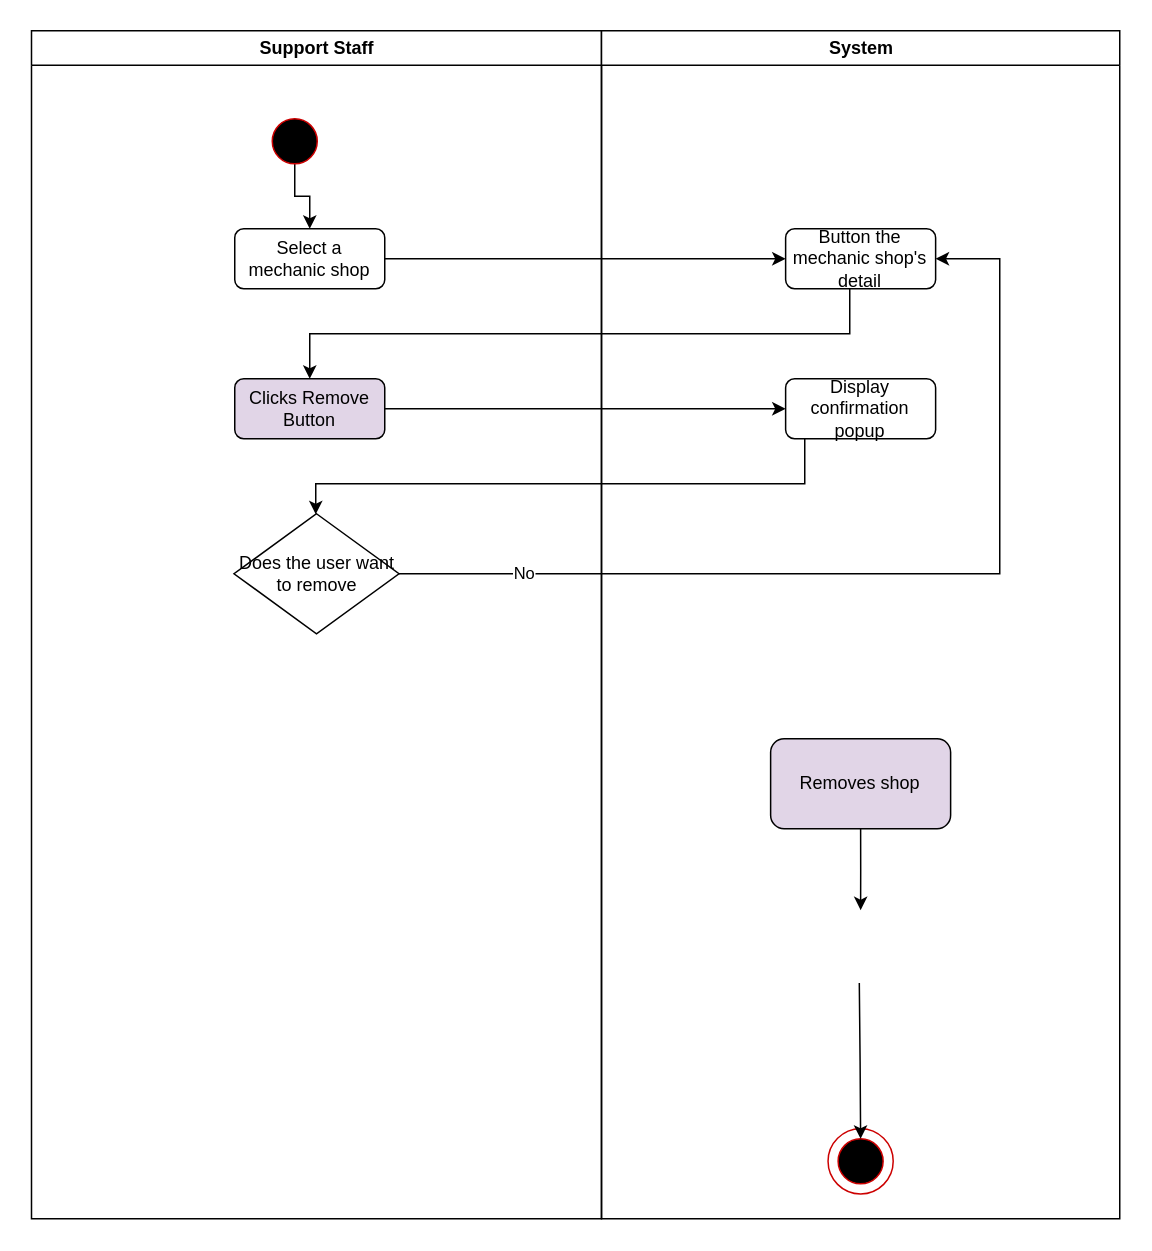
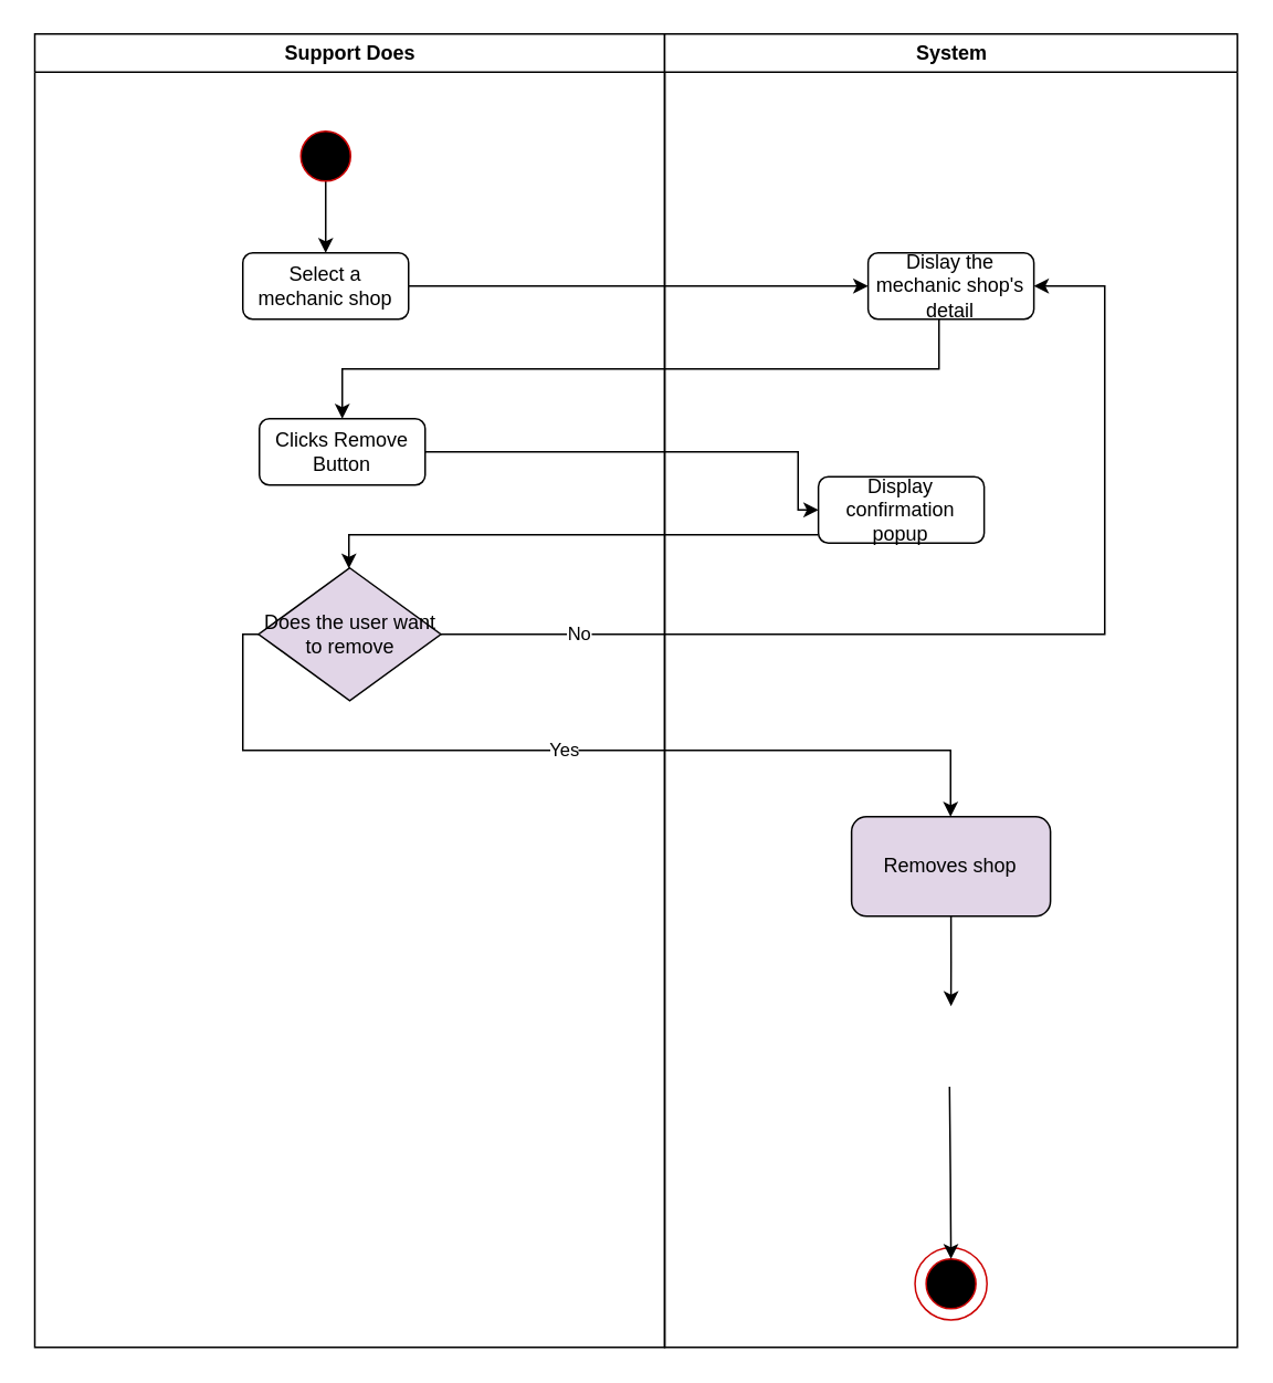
  <mxCell id="0" />
  <mxCell id="1" parent="0" />
- <mxCell id="2" value="Support Staff" style="swimlane;whiteSpace=wrap;movable=0;" parent="1" vertex="1"><mxGeometry x="20.5" y="20" width="380" height="792" as="geometry" /></mxCell>
+ <mxCell id="2" value="Support Does" style="swimlane;whiteSpace=wrap;movable=0;" parent="1" vertex="1"><mxGeometry x="20.5" y="20" width="380" height="792" as="geometry" /></mxCell>
  <mxCell id="3" value="" style="edgeStyle=orthogonalEdgeStyle;rounded=0;orthogonalLoop=1;jettySize=auto;html=1;entryX=0.5;entryY=0;entryDx=0;entryDy=0;" parent="2" source="5" target="6" edge="1"><mxGeometry relative="1" as="geometry"><mxPoint x="75.5" y="122" as="targetPoint" /></mxGeometry></mxCell>
  <mxCell id="4" value="" style="group" parent="2" vertex="1" connectable="0"><mxGeometry x="153.79" y="52" width="43.43" height="43.43" as="geometry" /></mxCell>
  <mxCell id="5" value="" style="ellipse;whiteSpace=wrap;html=1;aspect=fixed;fillColor=#000000;strokeColor=#CC0000;" parent="4" vertex="1"><mxGeometry x="6.72" y="6.71" width="30" height="30" as="geometry" /></mxCell>
- <mxCell id="6" value="Select a mechanic shop" style="rounded=1;whiteSpace=wrap;html=1;" parent="2" vertex="1"><mxGeometry x="135.5" y="132" width="100" height="40" as="geometry" /></mxCell>
- <mxCell id="7" value="Clicks Remove Button" style="rounded=1;whiteSpace=wrap;html=1;fillColor=#e1d5e7;" parent="2" vertex="1"><mxGeometry x="135.5" y="232" width="100" height="40" as="geometry" /></mxCell>
- <mxCell id="8" value="Does the user want to remove" style="rhombus;whiteSpace=wrap;html=1;" parent="2" vertex="1"><mxGeometry x="135" y="322" width="110" height="80" as="geometry" /></mxCell>
+ <mxCell id="6" value="Select a mechanic shop" style="rounded=1;whiteSpace=wrap;html=1;" parent="2" vertex="1"><mxGeometry x="125.5" y="132" width="100" height="40" as="geometry" /></mxCell>
+ <mxCell id="7" value="Clicks Remove Button" style="rounded=1;whiteSpace=wrap;html=1;" parent="2" vertex="1"><mxGeometry x="135.5" y="232" width="100" height="40" as="geometry" /></mxCell>
+ <mxCell id="8" value="Does the user want to remove" style="rhombus;whiteSpace=wrap;html=1;fillColor=#e1d5e7;" parent="2" vertex="1"><mxGeometry x="135" y="322" width="110" height="80" as="geometry" /></mxCell>
  <mxCell id="9" value="System" style="swimlane;whiteSpace=wrap;movable=0;" parent="1" vertex="1"><mxGeometry x="400.5" y="20" width="345.5" height="792" as="geometry" /></mxCell>
  <mxCell id="10" value="" style="group" parent="9" vertex="1" connectable="0"><mxGeometry x="151.03" y="732" width="43.43" height="43.43" as="geometry" /></mxCell>
  <mxCell id="11" value="" style="ellipse;whiteSpace=wrap;html=1;aspect=fixed;fillColor=none;strokeColor=#CC0000;" parent="10" vertex="1"><mxGeometry width="43.43" height="43.43" as="geometry" /></mxCell>
  <mxCell id="12" value="" style="ellipse;whiteSpace=wrap;html=1;aspect=fixed;fillColor=#000000;strokeColor=#CC0000;" parent="10" vertex="1"><mxGeometry x="6.72" y="6.71" width="30" height="30" as="geometry" /></mxCell>
- <mxCell id="13" value="Button the mechanic shop's detail" style="rounded=1;whiteSpace=wrap;html=1;" parent="9" vertex="1"><mxGeometry x="122.75" y="132" width="100" height="40" as="geometry" /></mxCell>
+ <mxCell id="13" value="Dislay the mechanic shop's detail" style="rounded=1;whiteSpace=wrap;html=1;" parent="9" vertex="1"><mxGeometry x="122.75" y="132" width="100" height="40" as="geometry" /></mxCell>
  <mxCell id="14" value="" style="edgeStyle=orthogonalEdgeStyle;rounded=0;orthogonalLoop=1;jettySize=auto;html=1;exitX=0.495;exitY=0.911;exitDx=0;exitDy=0;exitPerimeter=0;" parent="9" target="12" edge="1"><mxGeometry relative="1" as="geometry"><mxPoint x="171.868" y="634.838" as="sourcePoint" /></mxGeometry></mxCell>
- <mxCell id="15" value="Display confirmation popup" style="rounded=1;whiteSpace=wrap;html=1;" parent="9" vertex="1"><mxGeometry x="122.75" y="232" width="100" height="40" as="geometry" /></mxCell>
+ <mxCell id="15" value="Display confirmation popup" style="rounded=1;whiteSpace=wrap;html=1;" parent="9" vertex="1"><mxGeometry x="92.75" y="267" width="100" height="40" as="geometry" /></mxCell>
  <mxCell id="16" style="edgeStyle=orthogonalEdgeStyle;rounded=0;orthogonalLoop=1;jettySize=auto;html=1;exitX=0.5;exitY=1;exitDx=0;exitDy=0;entryX=0.5;entryY=0.074;entryDx=0;entryDy=0;entryPerimeter=0;" edge="1" parent="9" source="17"><mxGeometry relative="1" as="geometry"><mxPoint x="172.74" y="586.292" as="targetPoint" /></mxGeometry></mxCell>
  <mxCell id="17" value="Removes shop" style="rounded=1;whiteSpace=wrap;html=1;fillColor=#e1d5e7;" vertex="1" parent="9"><mxGeometry x="112.75" y="472" width="120" height="60" as="geometry" /></mxCell>
  <mxCell id="18" style="edgeStyle=orthogonalEdgeStyle;rounded=0;orthogonalLoop=1;jettySize=auto;html=1;" parent="1" source="6" target="13" edge="1"><mxGeometry relative="1" as="geometry" /></mxCell>
  <mxCell id="19" style="edgeStyle=orthogonalEdgeStyle;rounded=0;orthogonalLoop=1;jettySize=auto;html=1;entryX=0.5;entryY=0;entryDx=0;entryDy=0;" parent="1" source="13" target="7" edge="1"><mxGeometry relative="1" as="geometry"><Array as="points"><mxPoint x="566" y="222" /><mxPoint x="206" y="222" /></Array></mxGeometry></mxCell>
  <mxCell id="20" style="edgeStyle=orthogonalEdgeStyle;rounded=0;orthogonalLoop=1;jettySize=auto;html=1;entryX=0;entryY=0.5;entryDx=0;entryDy=0;" parent="1" source="7" target="15" edge="1"><mxGeometry relative="1" as="geometry"><mxPoint x="476" y="272.029" as="targetPoint" /><Array as="points"><mxPoint x="481" y="272" /></Array></mxGeometry></mxCell>
  <mxCell id="21" value="" style="edgeStyle=orthogonalEdgeStyle;rounded=0;orthogonalLoop=1;jettySize=auto;html=1;" parent="1" source="15" target="8" edge="1"><mxGeometry relative="1" as="geometry"><Array as="points"><mxPoint x="536" y="322" /><mxPoint x="210" y="322" /></Array></mxGeometry></mxCell>
+ <mxCell id="22" value="Yes" style="edgeStyle=orthogonalEdgeStyle;rounded=0;orthogonalLoop=1;jettySize=auto;html=1;exitX=0;exitY=0.5;exitDx=0;exitDy=0;" parent="1" source="8" target="17" edge="1"><mxGeometry relative="1" as="geometry"><mxPoint x="536" y="492" as="targetPoint" /><Array as="points"><mxPoint x="146" y="382" /><mxPoint x="146" y="452" /><mxPoint x="573" y="452" /></Array></mxGeometry></mxCell>
  <mxCell id="23" style="edgeStyle=orthogonalEdgeStyle;rounded=0;orthogonalLoop=1;jettySize=auto;html=1;entryX=1;entryY=0.5;entryDx=0;entryDy=0;exitX=1;exitY=0.5;exitDx=0;exitDy=0;" parent="1" source="8" target="13" edge="1"><mxGeometry relative="1" as="geometry"><Array as="points"><mxPoint x="666" y="382" /><mxPoint x="666" y="172" /></Array></mxGeometry></mxCell>
  <mxCell id="24" value="No" style="edgeLabel;html=1;align=center;verticalAlign=middle;resizable=0;points=[];" parent="23" vertex="1" connectable="0"><mxGeometry x="-0.746" y="1" relative="1" as="geometry"><mxPoint as="offset" /></mxGeometry></mxCell>
